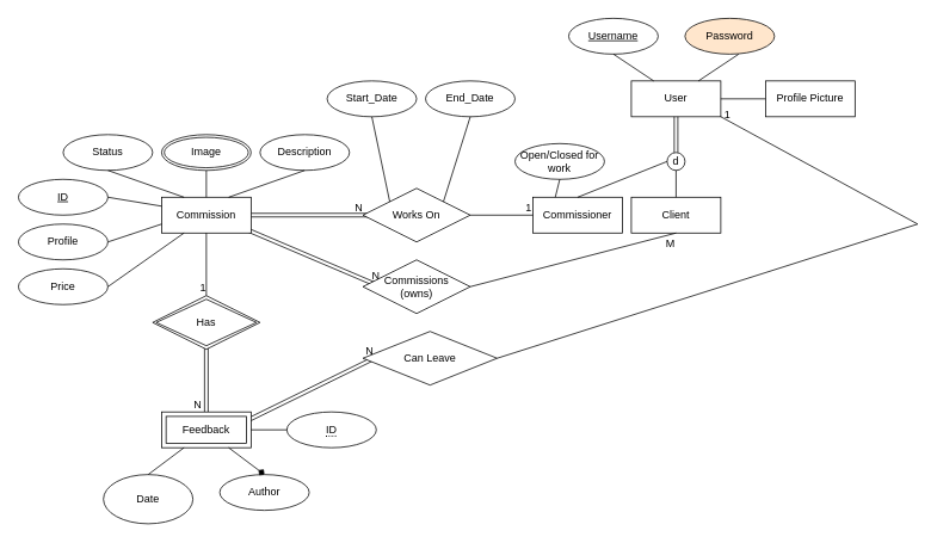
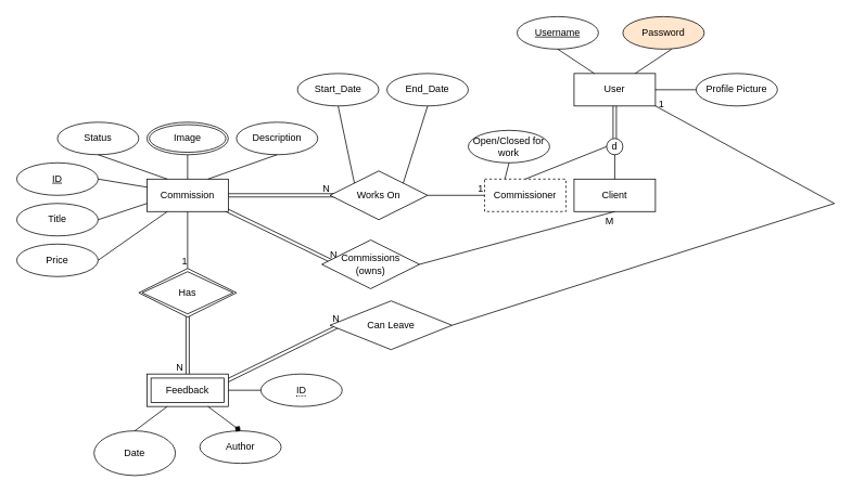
  <mxCell id="0" />
  <mxCell id="1" parent="0" />
  <mxCell id="2" value="" style="shape=link;html=1;rounded=0;exitX=0.95;exitY=0.25;exitDx=0;exitDy=0;entryX=0.083;entryY=0.5;entryDx=0;entryDy=0;exitPerimeter=0;entryPerimeter=0;" edge="1" parent="1" source="12" target="59"><mxGeometry relative="1" as="geometry"><mxPoint x="395" y="360" as="sourcePoint" /><mxPoint x="555" y="360" as="targetPoint" /></mxGeometry></mxCell>
  <mxCell id="3" value="N" style="resizable=0;html=1;whiteSpace=wrap;align=right;verticalAlign=bottom;" connectable="0" vertex="1" parent="2"><mxGeometry x="1" relative="1" as="geometry" /></mxCell>
  <mxCell id="4" value="" style="shape=link;html=1;rounded=0;entryX=0.5;entryY=0;entryDx=0;entryDy=0;exitX=0.5;exitY=0.833;exitDx=0;exitDy=0;exitPerimeter=0;" parent="1" source="15" target="12" edge="1"><mxGeometry relative="1" as="geometry"><mxPoint x="320" y="220" as="sourcePoint" /><mxPoint x="480" y="220" as="targetPoint" /></mxGeometry></mxCell>
  <mxCell id="5" value="N" style="resizable=0;html=1;align=right;verticalAlign=bottom;" parent="4" connectable="0" vertex="1"><mxGeometry x="1" relative="1" as="geometry"><mxPoint x="-5" as="offset" /></mxGeometry></mxCell>
  <mxCell id="6" value="" style="shape=link;html=1;rounded=0;exitX=1;exitY=0.5;exitDx=0;exitDy=0;entryX=0.25;entryY=0.5;entryDx=0;entryDy=0;entryPerimeter=0;" parent="1" source="11" target="14" edge="1"><mxGeometry relative="1" as="geometry"><mxPoint x="320" y="460" as="sourcePoint" /><mxPoint x="480" y="460" as="targetPoint" /></mxGeometry></mxCell>
  <mxCell id="7" value="N" style="resizable=0;html=1;align=right;verticalAlign=bottom;" parent="6" connectable="0" vertex="1"><mxGeometry x="1" relative="1" as="geometry"><mxPoint x="-30" as="offset" /></mxGeometry></mxCell>
  <mxCell id="8" value="" style="shape=link;html=1;rounded=0;shadow=0;exitX=0.808;exitY=0.75;exitDx=0;exitDy=0;exitPerimeter=0;entryX=0.167;entryY=0.5;entryDx=0;entryDy=0;entryPerimeter=0;" parent="1" source="11" edge="1" target="50"><mxGeometry relative="1" as="geometry"><mxPoint x="425" y="390" as="sourcePoint" /><mxPoint x="415" y="360" as="targetPoint" /></mxGeometry></mxCell>
  <mxCell id="9" value="N" style="resizable=0;html=1;whiteSpace=wrap;align=right;verticalAlign=bottom;" parent="8" connectable="0" vertex="1"><mxGeometry x="1" relative="1" as="geometry"><mxPoint y="-4" as="offset" /></mxGeometry></mxCell>
- <mxCell id="10" value="Commissioner" style="whiteSpace=wrap;html=1;align=center;" parent="1" vertex="1"><mxGeometry x="595" y="220" width="100" height="40" as="geometry" /></mxCell>
+ <mxCell id="10" value="Commissioner" style="whiteSpace=wrap;html=1;align=center;dashed=1;" parent="1" vertex="1"><mxGeometry x="595" y="220" width="100" height="40" as="geometry" /></mxCell>
  <mxCell id="11" value="&lt;div&gt;Commission&lt;/div&gt;" style="whiteSpace=wrap;html=1;align=center;" parent="1" vertex="1"><mxGeometry x="180" y="220" width="100" height="40" as="geometry" /></mxCell>
  <mxCell id="12" value="Feedback" style="shape=ext;margin=3;double=1;whiteSpace=wrap;html=1;align=center;" parent="1" vertex="1"><mxGeometry x="180" y="460" width="100" height="40" as="geometry" /></mxCell>
  <mxCell id="13" value="Client" style="whiteSpace=wrap;html=1;align=center;" parent="1" vertex="1"><mxGeometry x="705" y="220" width="100" height="40" as="geometry" /></mxCell>
  <mxCell id="14" value="Works On" style="shape=rhombus;perimeter=rhombusPerimeter;whiteSpace=wrap;html=1;align=center;" parent="1" vertex="1"><mxGeometry x="405" y="210" width="120" height="60" as="geometry" /></mxCell>
  <mxCell id="15" value="Has" style="shape=rhombus;double=1;perimeter=rhombusPerimeter;whiteSpace=wrap;html=1;align=center;" parent="1" vertex="1"><mxGeometry x="170" y="330" width="120" height="60" as="geometry" /></mxCell>
  <mxCell id="16" value="Description" style="ellipse;whiteSpace=wrap;html=1;align=center;" parent="1" vertex="1"><mxGeometry x="290" y="150" width="100" height="40" as="geometry" /></mxCell>
  <mxCell id="17" value="Status" style="ellipse;whiteSpace=wrap;html=1;align=center;" parent="1" vertex="1"><mxGeometry x="70" y="150" width="100" height="40" as="geometry" /></mxCell>
  <mxCell id="18" value="ID" style="ellipse;whiteSpace=wrap;html=1;align=center;fontStyle=4;" parent="1" vertex="1"><mxGeometry x="20" y="200" width="100" height="40" as="geometry" /></mxCell>
- <mxCell id="19" value="Profile" style="ellipse;whiteSpace=wrap;html=1;align=center;" parent="1" vertex="1"><mxGeometry x="20" y="250" width="100" height="40" as="geometry" /></mxCell>
+ <mxCell id="19" value="Title" style="ellipse;whiteSpace=wrap;html=1;align=center;" parent="1" vertex="1"><mxGeometry x="20" y="250" width="100" height="40" as="geometry" /></mxCell>
  <mxCell id="20" value="&lt;span style=&quot;border-bottom: 1px dotted&quot;&gt;ID&lt;br&gt;&lt;/span&gt;" style="ellipse;whiteSpace=wrap;html=1;align=center;" parent="1" vertex="1"><mxGeometry x="320" y="460" width="100" height="40" as="geometry" /></mxCell>
  <mxCell id="21" value="Author" style="ellipse;whiteSpace=wrap;html=1;align=center;" parent="1" vertex="1"><mxGeometry x="245" y="530" width="100" height="40" as="geometry" /></mxCell>
  <mxCell id="22" value="Date" style="ellipse;whiteSpace=wrap;html=1;align=center;" parent="1" vertex="1"><mxGeometry x="115" y="530" width="100" height="55" as="geometry" /></mxCell>
  <mxCell id="23" value="" style="endArrow=none;html=1;rounded=0;exitX=0.75;exitY=0;exitDx=0;exitDy=0;entryX=0.5;entryY=1;entryDx=0;entryDy=0;" parent="1" source="11" target="16" edge="1"><mxGeometry relative="1" as="geometry"><mxPoint x="320" y="310" as="sourcePoint" /><mxPoint x="480" y="310" as="targetPoint" /></mxGeometry></mxCell>
  <mxCell id="24" value="" style="endArrow=none;html=1;rounded=0;exitX=0.5;exitY=0;exitDx=0;exitDy=0;entryX=0.5;entryY=1;entryDx=0;entryDy=0;" parent="1" source="11" edge="1"><mxGeometry relative="1" as="geometry"><mxPoint x="320" y="310" as="sourcePoint" /><mxPoint x="230" y="190" as="targetPoint" /></mxGeometry></mxCell>
  <mxCell id="25" value="" style="endArrow=none;html=1;rounded=0;exitX=0.25;exitY=0;exitDx=0;exitDy=0;entryX=0.5;entryY=1;entryDx=0;entryDy=0;" parent="1" source="11" target="17" edge="1"><mxGeometry relative="1" as="geometry"><mxPoint x="320" y="310" as="sourcePoint" /><mxPoint x="480" y="310" as="targetPoint" /></mxGeometry></mxCell>
  <mxCell id="26" value="" style="endArrow=none;html=1;rounded=0;exitX=0;exitY=0.25;exitDx=0;exitDy=0;entryX=1;entryY=0.5;entryDx=0;entryDy=0;" parent="1" source="11" target="18" edge="1"><mxGeometry relative="1" as="geometry"><mxPoint x="320" y="310" as="sourcePoint" /><mxPoint x="480" y="310" as="targetPoint" /></mxGeometry></mxCell>
  <mxCell id="27" value="" style="endArrow=none;html=1;rounded=0;exitX=0;exitY=0.75;exitDx=0;exitDy=0;entryX=1;entryY=0.5;entryDx=0;entryDy=0;" parent="1" source="11" target="19" edge="1"><mxGeometry relative="1" as="geometry"><mxPoint x="320" y="310" as="sourcePoint" /><mxPoint x="480" y="310" as="targetPoint" /></mxGeometry></mxCell>
  <mxCell id="28" value="" style="endArrow=none;html=1;rounded=0;exitX=1;exitY=0.5;exitDx=0;exitDy=0;entryX=0;entryY=0.5;entryDx=0;entryDy=0;" parent="1" source="12" target="20" edge="1"><mxGeometry relative="1" as="geometry"><mxPoint x="320" y="310" as="sourcePoint" /><mxPoint x="480" y="310" as="targetPoint" /></mxGeometry></mxCell>
  <mxCell id="29" value="" style="endArrow=none;html=1;rounded=0;exitX=0.25;exitY=1;exitDx=0;exitDy=0;entryX=0.5;entryY=0;entryDx=0;entryDy=0;" parent="1" source="12" target="22" edge="1"><mxGeometry relative="1" as="geometry"><mxPoint x="320" y="310" as="sourcePoint" /><mxPoint x="480" y="310" as="targetPoint" /></mxGeometry></mxCell>
  <mxCell id="30" value="" style="endArrow=diamond;html=1;rounded=0;exitX=0.75;exitY=1;exitDx=0;exitDy=0;entryX=0.5;entryY=0;entryDx=0;entryDy=0;" parent="1" source="12" target="21" edge="1"><mxGeometry relative="1" as="geometry"><mxPoint x="320" y="310" as="sourcePoint" /><mxPoint x="480" y="310" as="targetPoint" /></mxGeometry></mxCell>
  <mxCell id="31" value="" style="endArrow=none;html=1;rounded=0;exitX=0.5;exitY=1;exitDx=0;exitDy=0;entryX=0.5;entryY=0;entryDx=0;entryDy=0;" parent="1" source="11" target="15" edge="1"><mxGeometry relative="1" as="geometry"><mxPoint x="320" y="190" as="sourcePoint" /><mxPoint x="230" y="320" as="targetPoint" /></mxGeometry></mxCell>
  <mxCell id="32" value="1" style="resizable=0;html=1;align=right;verticalAlign=bottom;" parent="31" connectable="0" vertex="1"><mxGeometry x="1" relative="1" as="geometry" /></mxCell>
  <mxCell id="33" value="Start_Date" style="ellipse;whiteSpace=wrap;html=1;align=center;" parent="1" vertex="1"><mxGeometry x="365" y="90" width="100" height="40" as="geometry" /></mxCell>
  <mxCell id="34" value="End_Date" style="ellipse;whiteSpace=wrap;html=1;align=center;" parent="1" vertex="1"><mxGeometry x="475" y="90" width="100" height="40" as="geometry" /></mxCell>
  <mxCell id="35" value="" style="endArrow=none;html=1;rounded=0;entryX=0;entryY=0;entryDx=0;entryDy=0;exitX=0.5;exitY=1;exitDx=0;exitDy=0;" parent="1" source="33" target="14" edge="1"><mxGeometry relative="1" as="geometry"><mxPoint x="295" y="190" as="sourcePoint" /><mxPoint x="455" y="190" as="targetPoint" /></mxGeometry></mxCell>
  <mxCell id="36" value="" style="endArrow=none;html=1;rounded=0;entryX=1;entryY=0;entryDx=0;entryDy=0;exitX=0.5;exitY=1;exitDx=0;exitDy=0;" parent="1" source="34" target="14" edge="1"><mxGeometry relative="1" as="geometry"><mxPoint x="295" y="190" as="sourcePoint" /><mxPoint x="455" y="190" as="targetPoint" /></mxGeometry></mxCell>
  <mxCell id="37" value="Image" style="ellipse;shape=doubleEllipse;margin=3;whiteSpace=wrap;html=1;align=center;" parent="1" vertex="1"><mxGeometry x="180" y="150" width="100" height="40" as="geometry" /></mxCell>
  <mxCell id="38" value="Price" style="ellipse;whiteSpace=wrap;html=1;align=center;" parent="1" vertex="1"><mxGeometry x="20" y="300" width="100" height="40" as="geometry" /></mxCell>
  <mxCell id="39" value="" style="endArrow=none;html=1;rounded=0;exitX=1;exitY=0.5;exitDx=0;exitDy=0;entryX=0.25;entryY=1;entryDx=0;entryDy=0;" parent="1" source="38" target="11" edge="1"><mxGeometry relative="1" as="geometry"><mxPoint x="295" y="240" as="sourcePoint" /><mxPoint x="455" y="240" as="targetPoint" /></mxGeometry></mxCell>
  <mxCell id="40" value="User" style="whiteSpace=wrap;html=1;align=center;" parent="1" vertex="1"><mxGeometry x="705" y="90" width="100" height="40" as="geometry" /></mxCell>
  <mxCell id="41" value="Username" style="ellipse;whiteSpace=wrap;html=1;align=center;fontStyle=4;" parent="1" vertex="1"><mxGeometry x="635" y="20" width="100" height="40" as="geometry" /></mxCell>
  <mxCell id="42" value="" style="endArrow=none;html=1;rounded=0;exitX=0.25;exitY=0;exitDx=0;exitDy=0;entryX=0.5;entryY=1;entryDx=0;entryDy=0;" parent="1" source="40" target="41" edge="1"><mxGeometry relative="1" as="geometry"><mxPoint x="780" y="90" as="sourcePoint" /><mxPoint x="605" y="90" as="targetPoint" /></mxGeometry></mxCell>
  <mxCell id="43" value="d" style="ellipse;whiteSpace=wrap;html=1;aspect=fixed;" parent="1" vertex="1"><mxGeometry x="745" y="170" width="20" height="20" as="geometry" /></mxCell>
  <mxCell id="44" value="" style="endArrow=none;html=1;rounded=0;entryX=0;entryY=0.5;entryDx=0;entryDy=0;exitX=0.5;exitY=0;exitDx=0;exitDy=0;" parent="1" source="10" target="43" edge="1"><mxGeometry relative="1" as="geometry"><mxPoint x="555" y="189.66" as="sourcePoint" /><mxPoint x="715" y="189.66" as="targetPoint" /></mxGeometry></mxCell>
  <mxCell id="45" value="" style="endArrow=none;html=1;rounded=0;entryX=0.5;entryY=1;entryDx=0;entryDy=0;exitX=0.5;exitY=0;exitDx=0;exitDy=0;" parent="1" source="13" target="43" edge="1"><mxGeometry relative="1" as="geometry"><mxPoint x="435" y="200" as="sourcePoint" /><mxPoint x="595" y="200" as="targetPoint" /></mxGeometry></mxCell>
  <mxCell id="46" value="" style="shape=link;html=1;rounded=0;entryX=0.5;entryY=1;entryDx=0;entryDy=0;exitX=0.5;exitY=0;exitDx=0;exitDy=0;" parent="1" source="43" target="40" edge="1"><mxGeometry relative="1" as="geometry"><mxPoint x="485" y="160" as="sourcePoint" /><mxPoint x="645" y="160" as="targetPoint" /></mxGeometry></mxCell>
  <mxCell id="47" value="" style="resizable=0;html=1;whiteSpace=wrap;align=right;verticalAlign=bottom;" parent="46" connectable="0" vertex="1"><mxGeometry x="1" relative="1" as="geometry" /></mxCell>
  <mxCell id="48" value="" style="endArrow=none;html=1;rounded=0;exitX=1;exitY=0.5;exitDx=0;exitDy=0;entryX=0;entryY=0.5;entryDx=0;entryDy=0;" parent="1" source="14" target="10" edge="1"><mxGeometry relative="1" as="geometry"><mxPoint x="405" y="190" as="sourcePoint" /><mxPoint x="565" y="190" as="targetPoint" /></mxGeometry></mxCell>
  <mxCell id="49" value="1" style="resizable=0;html=1;whiteSpace=wrap;align=right;verticalAlign=bottom;" parent="48" connectable="0" vertex="1"><mxGeometry x="1" relative="1" as="geometry" /></mxCell>
- <mxCell id="50" value="Commissions &lt;br&gt;(owns)" style="shape=rhombus;perimeter=rhombusPerimeter;whiteSpace=wrap;html=1;align=center;" parent="1" vertex="1"><mxGeometry x="405" y="290" width="120" height="60" as="geometry" /></mxCell>
+ <mxCell id="50" value="Commissions &lt;br&gt;(owns)" style="shape=rhombus;perimeter=rhombusPerimeter;whiteSpace=wrap;html=1;align=center;" parent="1" vertex="1"><mxGeometry x="395" y="295" width="120" height="60" as="geometry" /></mxCell>
  <mxCell id="51" value="" style="endArrow=none;html=1;rounded=0;exitX=1;exitY=0.5;exitDx=0;exitDy=0;entryX=0.5;entryY=1;entryDx=0;entryDy=0;" parent="1" source="50" target="13" edge="1"><mxGeometry relative="1" as="geometry"><mxPoint x="425" y="390" as="sourcePoint" /><mxPoint x="585" y="390" as="targetPoint" /></mxGeometry></mxCell>
  <mxCell id="52" value="M" style="resizable=0;html=1;whiteSpace=wrap;align=right;verticalAlign=bottom;" parent="51" connectable="0" vertex="1"><mxGeometry x="1" relative="1" as="geometry"><mxPoint y="20" as="offset" /></mxGeometry></mxCell>
  <mxCell id="53" value="Open/Closed for work" style="ellipse;whiteSpace=wrap;html=1;align=center;" parent="1" vertex="1"><mxGeometry x="575" y="160" width="100" height="40" as="geometry" /></mxCell>
  <mxCell id="54" value="" style="endArrow=none;html=1;rounded=0;entryX=0.25;entryY=0;entryDx=0;entryDy=0;exitX=0.5;exitY=1;exitDx=0;exitDy=0;" parent="1" source="53" target="10" edge="1"><mxGeometry relative="1" as="geometry"><mxPoint x="525" y="210" as="sourcePoint" /><mxPoint x="685" y="210" as="targetPoint" /></mxGeometry></mxCell>
  <mxCell id="55" value="Password" style="ellipse;whiteSpace=wrap;html=1;align=center;fillColor=#ffe6cc;" vertex="1" parent="1"><mxGeometry x="765" y="20" width="100" height="40" as="geometry" /></mxCell>
  <mxCell id="56" value="" style="endArrow=none;html=1;rounded=0;entryX=0.75;entryY=0;entryDx=0;entryDy=0;" edge="1" parent="1" target="40"><mxGeometry relative="1" as="geometry"><mxPoint x="825" y="60" as="sourcePoint" /><mxPoint x="1015" y="160" as="targetPoint" /></mxGeometry></mxCell>
- <mxCell id="57" value="Profile Picture" style="whiteSpace=wrap;html=1;align=center;rounded=0;" vertex="1" parent="1"><mxGeometry x="855" y="90" width="100" height="40" as="geometry" /></mxCell>
+ <mxCell id="57" value="Profile Picture" style="ellipse;whiteSpace=wrap;html=1;align=center;" vertex="1" parent="1"><mxGeometry x="855" y="90" width="100" height="40" as="geometry" /></mxCell>
  <mxCell id="58" value="" style="endArrow=none;html=1;rounded=0;entryX=1;entryY=0.5;entryDx=0;entryDy=0;exitX=0;exitY=0.5;exitDx=0;exitDy=0;" edge="1" parent="1" source="57" target="40"><mxGeometry relative="1" as="geometry"><mxPoint x="635" y="240" as="sourcePoint" /><mxPoint x="795" y="240" as="targetPoint" /></mxGeometry></mxCell>
  <mxCell id="59" value="Can Leave" style="shape=rhombus;perimeter=rhombusPerimeter;whiteSpace=wrap;html=1;align=center;" vertex="1" parent="1"><mxGeometry x="405" y="370" width="150" height="60" as="geometry" /></mxCell>
  <mxCell id="60" value="" style="endArrow=none;html=1;rounded=0;exitX=1;exitY=0.5;exitDx=0;exitDy=0;entryX=1;entryY=1;entryDx=0;entryDy=0;" edge="1" parent="1" source="59" target="40"><mxGeometry relative="1" as="geometry"><mxPoint x="505" y="370" as="sourcePoint" /><mxPoint x="1005" y="250" as="targetPoint" /><Array as="points"><mxPoint x="1025" y="250" /></Array></mxGeometry></mxCell>
  <mxCell id="61" value="1" style="resizable=0;html=1;whiteSpace=wrap;align=right;verticalAlign=bottom;" connectable="0" vertex="1" parent="1"><mxGeometry x="775.001" y="280" as="geometry"><mxPoint x="42" y="-144" as="offset" /></mxGeometry></mxCell>
